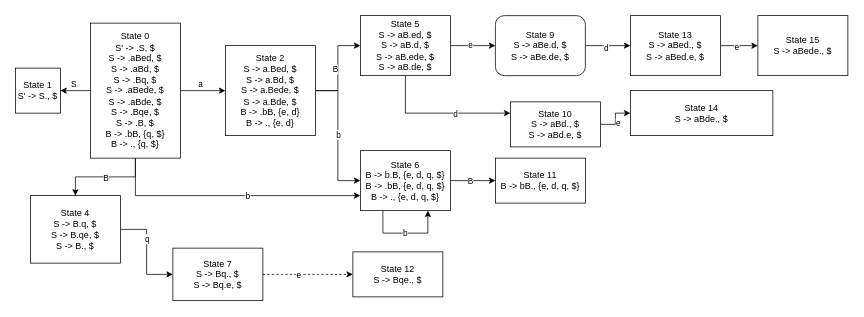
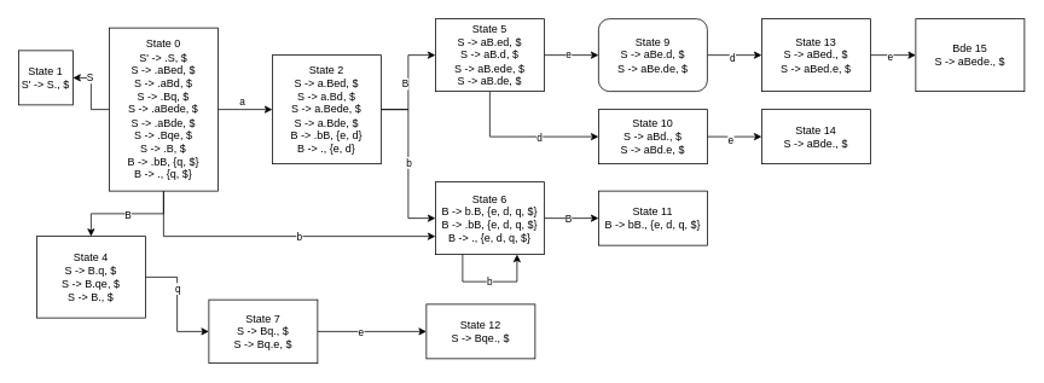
  <mxCell id="0" />
  <mxCell id="1" parent="0" />
  <mxCell id="2" style="edgeStyle=orthogonalEdgeStyle;rounded=0;orthogonalLoop=1;jettySize=auto;html=1;entryX=0;entryY=0.5;entryDx=0;entryDy=0;" parent="1" source="10" target="15" edge="1"><mxGeometry relative="1" as="geometry" /></mxCell>
  <mxCell id="3" value="a" style="edgeLabel;html=1;align=center;verticalAlign=middle;resizable=0;points=[];" parent="2" vertex="1" connectable="0"><mxGeometry x="-0.135" y="3" relative="1" as="geometry"><mxPoint y="-7" as="offset" /></mxGeometry></mxCell>
  <mxCell id="4" style="edgeStyle=orthogonalEdgeStyle;rounded=0;orthogonalLoop=1;jettySize=auto;html=1;" parent="1" source="10" target="16" edge="1"><mxGeometry relative="1" as="geometry"><mxPoint x="120" y="120" as="targetPoint" /></mxGeometry></mxCell>
  <mxCell id="5" value="S" style="edgeLabel;html=1;align=center;verticalAlign=middle;resizable=0;points=[];" parent="4" vertex="1" connectable="0"><mxGeometry x="0.166" y="2" relative="1" as="geometry"><mxPoint y="-12" as="offset" /></mxGeometry></mxCell>
  <mxCell id="6" style="edgeStyle=orthogonalEdgeStyle;rounded=0;orthogonalLoop=1;jettySize=auto;html=1;" parent="1" source="10" target="19" edge="1"><mxGeometry relative="1" as="geometry"><mxPoint x="180" y="290" as="targetPoint" /></mxGeometry></mxCell>
  <mxCell id="7" value="B" style="edgeLabel;html=1;align=center;verticalAlign=middle;resizable=0;points=[];" parent="6" vertex="1" connectable="0"><mxGeometry x="-0.247" y="1" relative="1" as="geometry"><mxPoint x="-16" as="offset" /></mxGeometry></mxCell>
  <mxCell id="8" style="edgeStyle=orthogonalEdgeStyle;rounded=0;orthogonalLoop=1;jettySize=auto;html=1;entryX=0;entryY=0.75;entryDx=0;entryDy=0;" parent="1" source="10" target="27" edge="1"><mxGeometry relative="1" as="geometry"><mxPoint x="250" y="260" as="targetPoint" /><Array as="points"><mxPoint x="180" y="260" /></Array></mxGeometry></mxCell>
  <mxCell id="9" value="b" style="edgeLabel;html=1;align=center;verticalAlign=middle;resizable=0;points=[];" parent="8" vertex="1" connectable="0"><mxGeometry x="0.135" relative="1" as="geometry"><mxPoint as="offset" /></mxGeometry></mxCell>
  <mxCell id="10" value="State 0&lt;div&gt;S' -&amp;gt; .S, $&lt;/div&gt;&lt;div&gt;S -&amp;gt; .aBed, $&lt;/div&gt;&lt;div&gt;S -&amp;gt; .aBd, $&lt;/div&gt;&lt;div&gt;S -&amp;gt; .Bq, $&lt;/div&gt;&lt;div&gt;S -&amp;gt; .aBede, $&lt;/div&gt;&lt;div&gt;S -&amp;gt; .aBde, $&lt;/div&gt;&lt;div&gt;S -&amp;gt; .Bqe, $&lt;/div&gt;&lt;div&gt;S -&amp;gt; .B, $&lt;/div&gt;&lt;div&gt;B -&amp;gt; .bB, {q, $}&lt;/div&gt;&lt;div&gt;B -&amp;gt; ., {q, $}&lt;/div&gt;" style="rounded=0;whiteSpace=wrap;html=1;" parent="1" vertex="1"><mxGeometry x="120" y="30" width="120" height="180" as="geometry" /></mxCell>
  <mxCell id="11" style="edgeStyle=orthogonalEdgeStyle;rounded=0;orthogonalLoop=1;jettySize=auto;html=1;" parent="1" source="15" target="24" edge="1"><mxGeometry relative="1" as="geometry"><mxPoint x="500" y="50" as="targetPoint" /></mxGeometry></mxCell>
  <mxCell id="12" value="B" style="edgeLabel;html=1;align=center;verticalAlign=middle;resizable=0;points=[];" parent="11" vertex="1" connectable="0"><mxGeometry x="-0.01" y="4" relative="1" as="geometry"><mxPoint as="offset" /></mxGeometry></mxCell>
  <mxCell id="13" style="edgeStyle=orthogonalEdgeStyle;rounded=0;orthogonalLoop=1;jettySize=auto;html=1;entryX=0;entryY=0.5;entryDx=0;entryDy=0;" parent="1" source="15" target="27" edge="1"><mxGeometry relative="1" as="geometry" /></mxCell>
  <mxCell id="14" value="b" style="edgeLabel;html=1;align=center;verticalAlign=middle;resizable=0;points=[];" parent="13" vertex="1" connectable="0"><mxGeometry x="-0.025" relative="1" as="geometry"><mxPoint as="offset" /></mxGeometry></mxCell>
  <mxCell id="15" value="State 2&lt;div&gt;S -&amp;gt; a.Bed, $&lt;/div&gt;&lt;div&gt;S -&amp;gt; a.Bd, $&lt;/div&gt;&lt;div&gt;S -&amp;gt; a.Bede, $&lt;/div&gt;&lt;div&gt;S -&amp;gt; a.Bde, $&lt;/div&gt;&lt;div&gt;B -&amp;gt; .bB, {e, d}&lt;/div&gt;&lt;div&gt;B -&amp;gt; ., {e, d}&lt;/div&gt;" style="rounded=0;whiteSpace=wrap;html=1;" parent="1" vertex="1"><mxGeometry x="300" y="60" width="120" height="120" as="geometry" /></mxCell>
- <mxCell id="16" value="State 1&lt;div&gt;S' -&amp;gt; S., $&lt;/div&gt;" style="rounded=0;whiteSpace=wrap;html=1;" parent="1" vertex="1"><mxGeometry x="20" y="90" width="60" height="60" as="geometry" /></mxCell>
+ <mxCell id="16" value="State 1&lt;div&gt;S' -&amp;gt; S., $&lt;/div&gt;" style="rounded=0;whiteSpace=wrap;html=1;" parent="1" vertex="1"><mxGeometry x="20" y="55" width="60" height="60" as="geometry" /></mxCell>
  <mxCell id="17" value="" style="edgeStyle=orthogonalEdgeStyle;rounded=0;orthogonalLoop=1;jettySize=auto;html=1;" parent="1" source="19" target="30" edge="1"><mxGeometry relative="1" as="geometry" /></mxCell>
  <mxCell id="18" value="q" style="edgeLabel;html=1;align=center;verticalAlign=middle;resizable=0;points=[];" parent="17" vertex="1" connectable="0"><mxGeometry x="-0.296" y="3" relative="1" as="geometry"><mxPoint x="-3" y="1" as="offset" /></mxGeometry></mxCell>
  <mxCell id="19" value="State 4&lt;div&gt;S -&amp;gt; B.q, $&lt;br&gt;&lt;/div&gt;&lt;div&gt;S -&amp;gt; B.qe, $&lt;/div&gt;&lt;div&gt;S -&amp;gt; B., $&lt;/div&gt;" style="rounded=0;whiteSpace=wrap;html=1;" parent="1" vertex="1"><mxGeometry x="40" y="260" width="120" height="90" as="geometry" /></mxCell>
  <mxCell id="20" value="" style="edgeStyle=orthogonalEdgeStyle;rounded=0;orthogonalLoop=1;jettySize=auto;html=1;" parent="1" source="24" target="34" edge="1"><mxGeometry relative="1" as="geometry" /></mxCell>
  <mxCell id="21" value="e" style="edgeLabel;html=1;align=center;verticalAlign=middle;resizable=0;points=[];" parent="20" vertex="1" connectable="0"><mxGeometry x="-0.133" y="1" relative="1" as="geometry"><mxPoint as="offset" /></mxGeometry></mxCell>
  <mxCell id="22" value="" style="edgeStyle=orthogonalEdgeStyle;rounded=0;orthogonalLoop=1;jettySize=auto;html=1;" parent="1" source="24" target="37" edge="1"><mxGeometry relative="1" as="geometry"><Array as="points"><mxPoint x="540" y="150" /></Array></mxGeometry></mxCell>
  <mxCell id="23" value="d" style="edgeLabel;html=1;align=center;verticalAlign=middle;resizable=0;points=[];" parent="22" vertex="1" connectable="0"><mxGeometry x="0.224" y="-1" relative="1" as="geometry"><mxPoint as="offset" /></mxGeometry></mxCell>
  <mxCell id="24" value="State 5&lt;div&gt;&lt;div&gt;S -&amp;gt; aB.ed, $&lt;/div&gt;&lt;div&gt;S -&amp;gt; aB.d, $&lt;/div&gt;&lt;div&gt;S -&amp;gt; aB.ede, $&lt;/div&gt;&lt;div&gt;S -&amp;gt; aB.de, $&lt;/div&gt;&lt;/div&gt;" style="rounded=0;whiteSpace=wrap;html=1;" parent="1" vertex="1"><mxGeometry x="480" y="20" width="120" height="80" as="geometry" /></mxCell>
  <mxCell id="25" value="" style="edgeStyle=orthogonalEdgeStyle;rounded=0;orthogonalLoop=1;jettySize=auto;html=1;" parent="1" source="27" target="38" edge="1"><mxGeometry relative="1" as="geometry" /></mxCell>
  <mxCell id="26" value="B" style="edgeLabel;html=1;align=center;verticalAlign=middle;resizable=0;points=[];" parent="25" vertex="1" connectable="0"><mxGeometry x="-0.133" relative="1" as="geometry"><mxPoint as="offset" /></mxGeometry></mxCell>
  <mxCell id="27" value="State 6&lt;div&gt;&lt;div&gt;B -&amp;gt; b.B, {e, d, q, $}&lt;/div&gt;&lt;div&gt;B -&amp;gt; .bB, {e, d&lt;span style=&quot;background-color: initial;&quot;&gt;, q, $&lt;/span&gt;&lt;span style=&quot;background-color: initial;&quot;&gt;}&lt;/span&gt;&lt;/div&gt;&lt;div&gt;B -&amp;gt; ., {e, d&lt;span style=&quot;background-color: initial;&quot;&gt;, q, $&lt;/span&gt;&lt;span style=&quot;background-color: initial;&quot;&gt;}&lt;/span&gt;&lt;/div&gt;&lt;/div&gt;" style="rounded=0;whiteSpace=wrap;html=1;" parent="1" vertex="1"><mxGeometry x="480" y="200" width="120" height="80" as="geometry" /></mxCell>
- <mxCell id="28" value="" style="edgeStyle=orthogonalEdgeStyle;rounded=0;orthogonalLoop=1;jettySize=auto;html=1;dashed=1;" parent="1" source="30" target="31" edge="1"><mxGeometry relative="1" as="geometry" /></mxCell>
+ <mxCell id="28" value="" style="edgeStyle=orthogonalEdgeStyle;rounded=0;orthogonalLoop=1;jettySize=auto;html=1;" parent="1" source="30" target="31" edge="1"><mxGeometry relative="1" as="geometry" /></mxCell>
  <mxCell id="29" value="e" style="edgeLabel;html=1;align=center;verticalAlign=middle;resizable=0;points=[];" parent="28" vertex="1" connectable="0"><mxGeometry x="-0.22" relative="1" as="geometry"><mxPoint as="offset" /></mxGeometry></mxCell>
  <mxCell id="30" value="State 7&lt;div&gt;&lt;div&gt;S -&amp;gt; Bq., $&lt;br&gt;&lt;/div&gt;&lt;div&gt;S -&amp;gt; Bq.e, $&lt;/div&gt;&lt;/div&gt;" style="whiteSpace=wrap;html=1;rounded=0;" parent="1" vertex="1"><mxGeometry x="230" y="330" width="120" height="70" as="geometry" /></mxCell>
  <mxCell id="31" value="State 12&lt;div&gt;&lt;div&gt;S -&amp;gt; Bqe., $&lt;/div&gt;&lt;/div&gt;" style="whiteSpace=wrap;html=1;rounded=0;" parent="1" vertex="1"><mxGeometry x="470" y="335" width="120" height="60" as="geometry" /></mxCell>
  <mxCell id="32" value="" style="edgeStyle=orthogonalEdgeStyle;rounded=0;orthogonalLoop=1;jettySize=auto;html=1;" parent="1" source="34" target="43" edge="1"><mxGeometry relative="1" as="geometry" /></mxCell>
  <mxCell id="33" value="d" style="edgeLabel;html=1;align=center;verticalAlign=middle;resizable=0;points=[];" parent="32" vertex="1" connectable="0"><mxGeometry x="-0.107" y="-2" relative="1" as="geometry"><mxPoint as="offset" /></mxGeometry></mxCell>
  <mxCell id="34" value="State 9&lt;div&gt;&lt;div&gt;S -&amp;gt; aBe.d, $&lt;/div&gt;&lt;div&gt;S -&amp;gt; aBe.de, $&lt;/div&gt;&lt;/div&gt;" style="whiteSpace=wrap;html=1;rounded=1;" parent="1" vertex="1"><mxGeometry x="660" y="20" width="120" height="80" as="geometry" /></mxCell>
  <mxCell id="35" value="" style="edgeStyle=orthogonalEdgeStyle;rounded=0;orthogonalLoop=1;jettySize=auto;html=1;" parent="1" source="37" target="44" edge="1"><mxGeometry relative="1" as="geometry" /></mxCell>
  <mxCell id="36" value="e" style="edgeLabel;html=1;align=center;verticalAlign=middle;resizable=0;points=[];" parent="35" vertex="1" connectable="0"><mxGeometry x="-0.16" y="-3" relative="1" as="geometry"><mxPoint as="offset" /></mxGeometry></mxCell>
- <mxCell id="37" value="State 10&lt;div&gt;&lt;div&gt;S -&amp;gt; aBd., $&lt;/div&gt;&lt;div&gt;S -&amp;gt; aBd.e, $&lt;/div&gt;&lt;/div&gt;" style="whiteSpace=wrap;html=1;rounded=0;" parent="1" vertex="1"><mxGeometry x="680" y="135" width="120" height="60" as="geometry" /></mxCell>
+ <mxCell id="37" value="State 10&lt;div&gt;&lt;div&gt;S -&amp;gt; aBd., $&lt;/div&gt;&lt;div&gt;S -&amp;gt; aBd.e, $&lt;/div&gt;&lt;/div&gt;" style="whiteSpace=wrap;html=1;rounded=0;" parent="1" vertex="1"><mxGeometry x="660" y="120" width="120" height="60" as="geometry" /></mxCell>
  <mxCell id="38" value="State 11&lt;div&gt;&lt;div&gt;B -&amp;gt; bB., {e, d&lt;span style=&quot;background-color: initial;&quot;&gt;, q, $&lt;/span&gt;&lt;span style=&quot;background-color: initial;&quot;&gt;}&lt;/span&gt;&lt;/div&gt;&lt;/div&gt;" style="whiteSpace=wrap;html=1;rounded=0;" parent="1" vertex="1"><mxGeometry x="660" y="210" width="120" height="60" as="geometry" /></mxCell>
  <mxCell id="39" style="edgeStyle=orthogonalEdgeStyle;rounded=0;orthogonalLoop=1;jettySize=auto;html=1;entryX=0.75;entryY=1;entryDx=0;entryDy=0;" parent="1" source="27" target="27" edge="1"><mxGeometry relative="1" as="geometry"><Array as="points"><mxPoint x="510" y="310" /><mxPoint x="570" y="310" /></Array></mxGeometry></mxCell>
  <mxCell id="40" value="b" style="edgeLabel;html=1;align=center;verticalAlign=middle;resizable=0;points=[];" parent="39" vertex="1" connectable="0"><mxGeometry x="-0.017" y="1" relative="1" as="geometry"><mxPoint as="offset" /></mxGeometry></mxCell>
  <mxCell id="41" value="" style="edgeStyle=orthogonalEdgeStyle;rounded=0;orthogonalLoop=1;jettySize=auto;html=1;" parent="1" source="43" target="45" edge="1"><mxGeometry relative="1" as="geometry" /></mxCell>
  <mxCell id="42" value="e" style="edgeLabel;html=1;align=center;verticalAlign=middle;resizable=0;points=[];" parent="41" vertex="1" connectable="0"><mxGeometry x="-0.152" y="-1" relative="1" as="geometry"><mxPoint as="offset" /></mxGeometry></mxCell>
  <mxCell id="43" value="State 13&lt;div&gt;&lt;div&gt;S -&amp;gt; aBed., $&lt;/div&gt;&lt;div&gt;S -&amp;gt; aBed.e, $&lt;/div&gt;&lt;/div&gt;" style="whiteSpace=wrap;html=1;rounded=0;" parent="1" vertex="1"><mxGeometry x="840" y="20" width="120" height="80" as="geometry" /></mxCell>
- <mxCell id="44" value="State 14&lt;div&gt;S -&amp;gt; aBde., $&lt;/div&gt;" style="whiteSpace=wrap;html=1;rounded=0;" parent="1" vertex="1"><mxGeometry x="840" y="120" width="190" height="60" as="geometry" /></mxCell>
- <mxCell id="45" value="State 15&lt;div&gt;&lt;div&gt;S -&amp;gt; aBede., $&lt;/div&gt;&lt;/div&gt;" style="whiteSpace=wrap;html=1;rounded=0;" parent="1" vertex="1"><mxGeometry x="1010" y="20" width="120" height="80" as="geometry" /></mxCell>
+ <mxCell id="44" value="State 14&lt;div&gt;S -&amp;gt; aBde., $&lt;/div&gt;" style="whiteSpace=wrap;html=1;rounded=0;" parent="1" vertex="1"><mxGeometry x="840" y="120" width="120" height="60" as="geometry" /></mxCell>
+ <mxCell id="45" value="Bde 15&lt;div&gt;&lt;div&gt;S -&amp;gt; aBede., $&lt;/div&gt;&lt;/div&gt;" style="whiteSpace=wrap;html=1;rounded=0;" parent="1" vertex="1"><mxGeometry x="1010" y="20" width="120" height="80" as="geometry" /></mxCell>
